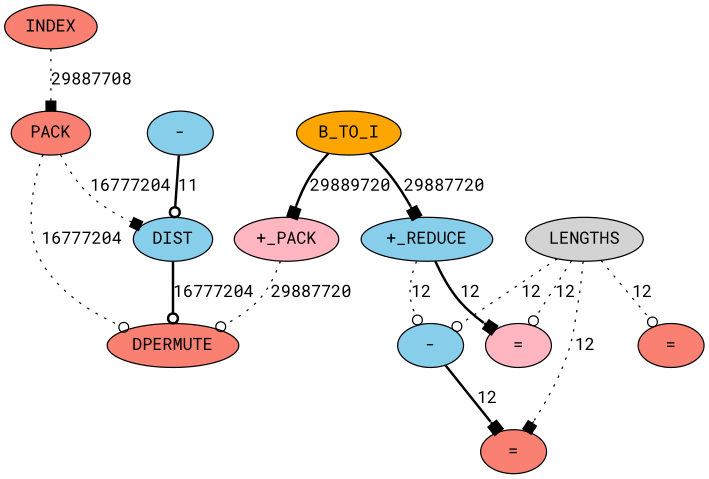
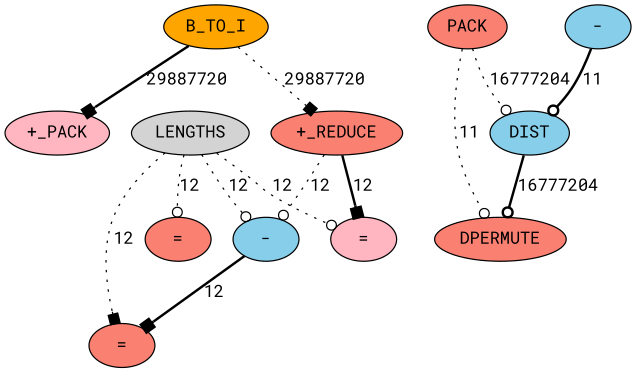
  digraph {
    fontname="Roboto Mono"
    node [fillcolor=salmon fontname="Roboto Mono" style=filled]
    edge [arrowhead=odot cost=12 fontname="Roboto Mono" style=dotted]
    n1 [cost=69576708 fillcolor=lightpink label="+_PACK"]
    n2 [cost=117725698 label=DPERMUTE]
    n3 [cost=4428 label="="]
    n4 [cost=397339865 label=PACK]
    n5 [cost=2235 fillcolor=skyblue label=DIST]
    n6 [cost=2795 fillcolor=skyblue label="-"]
    n7 [cost=1458 label="="]
    n8 [cost=27350 fillcolor=lightgrey label=LENGTHS]
    n9 [cost=1801 fillcolor=lightpink label="="]
    n10 [cost=15177 fillcolor=skyblue label="-"]
    n11 [cost=39452026 fillcolor=orange label=B_TO_I]
-   n12 [cost=22715736 fillcolor=skyblue label="+_REDUCE"]
-   n13 [cost=10576 label=INDEX]
-   n1 -> n2 [cost=29887720 label=29887720]
-   n4 -> n2 [cost=16777204 label=16777204]
-   n4 -> n5 [arrowhead=box cost=16777204 label=16777204]
+   n12 [cost=22715736 label="+_REDUCE"]
+   n4 -> n2 [cost=16777204 label=11]
+   n4 -> n5 [cost=16777204 label=16777204]
    n5 -> n2 [cost=16777204 label=16777204 style=bold]
    n6 -> n7 [arrowhead=box label=12 style=bold]
    n8 -> n3 [label=12]
    n8 -> n6 [label=12]
    n8 -> n7 [arrowhead=box label=12]
    n8 -> n9 [label=12]
    n10 -> n5 [cost=11 label=11 style=bold]
-   n11 -> n1 [arrowhead=box cost=29887720 label=29889720 style=bold]
-   n11 -> n12 [arrowhead=box cost=29887720 label=29887720 style=bold]
+   n11 -> n1 [arrowhead=box cost=29887720 label=29887720 style=bold]
+   n11 -> n12 [arrowhead=box cost=29887720 label=29887720]
    n12 -> n6 [label=12]
    n12 -> n9 [arrowhead=box label=12 style=bold]
-   n13 -> n4 [arrowhead=box cost=29887708 label=29887708]
  }
